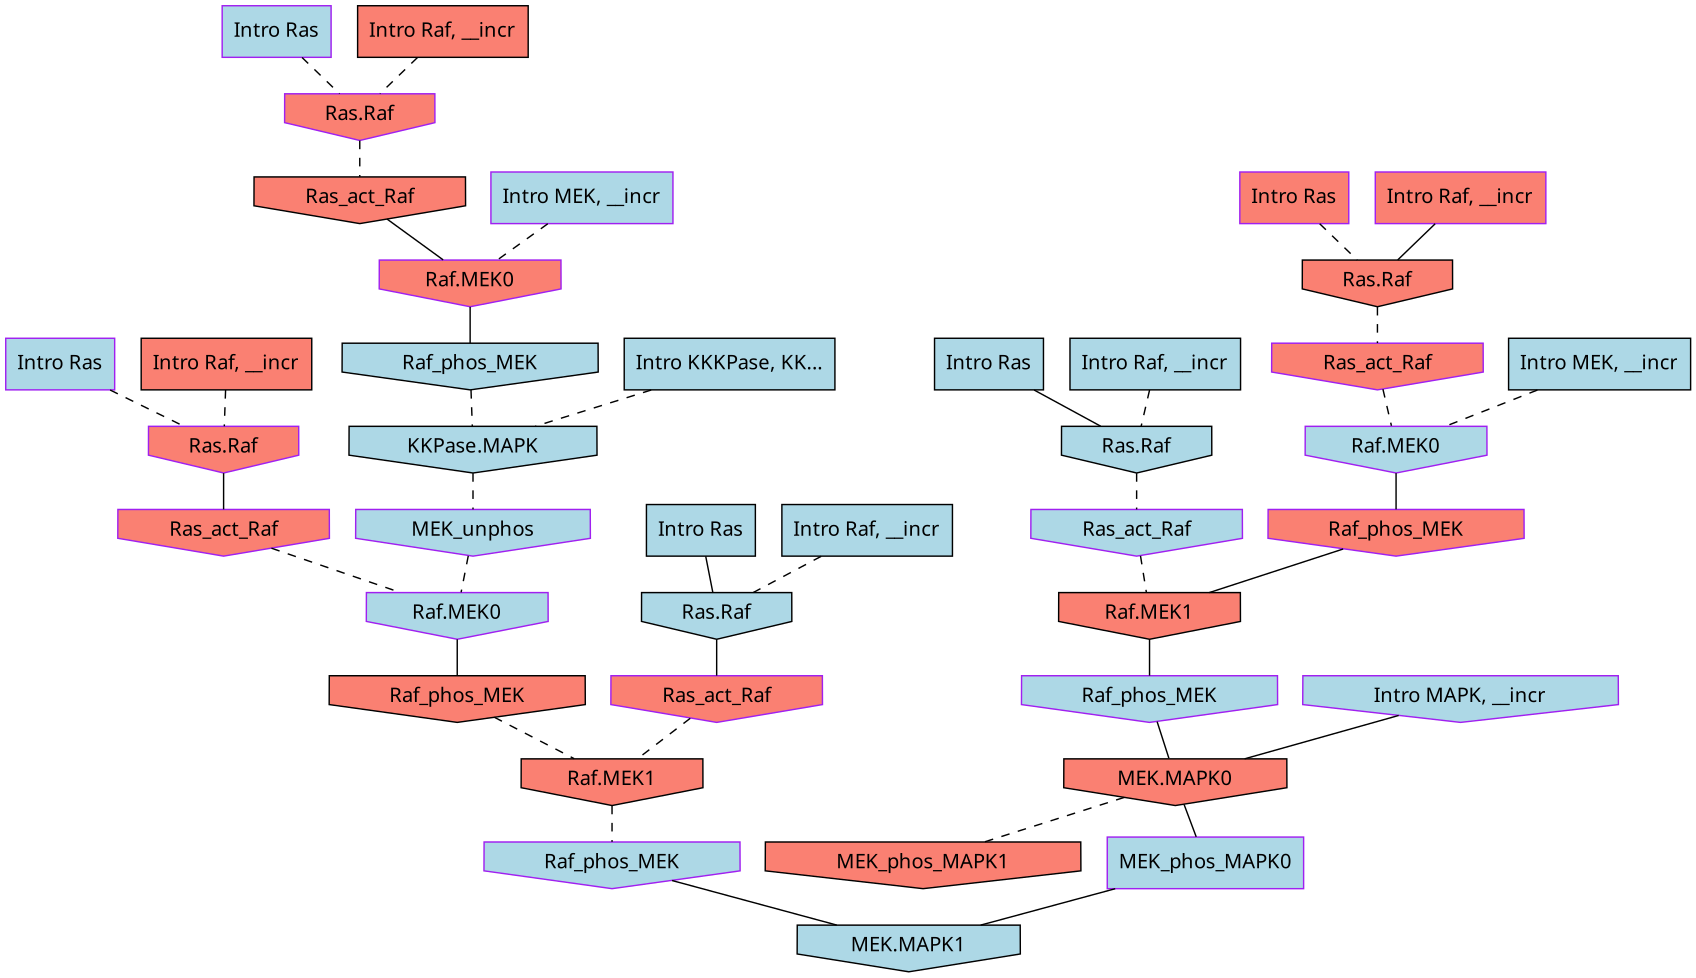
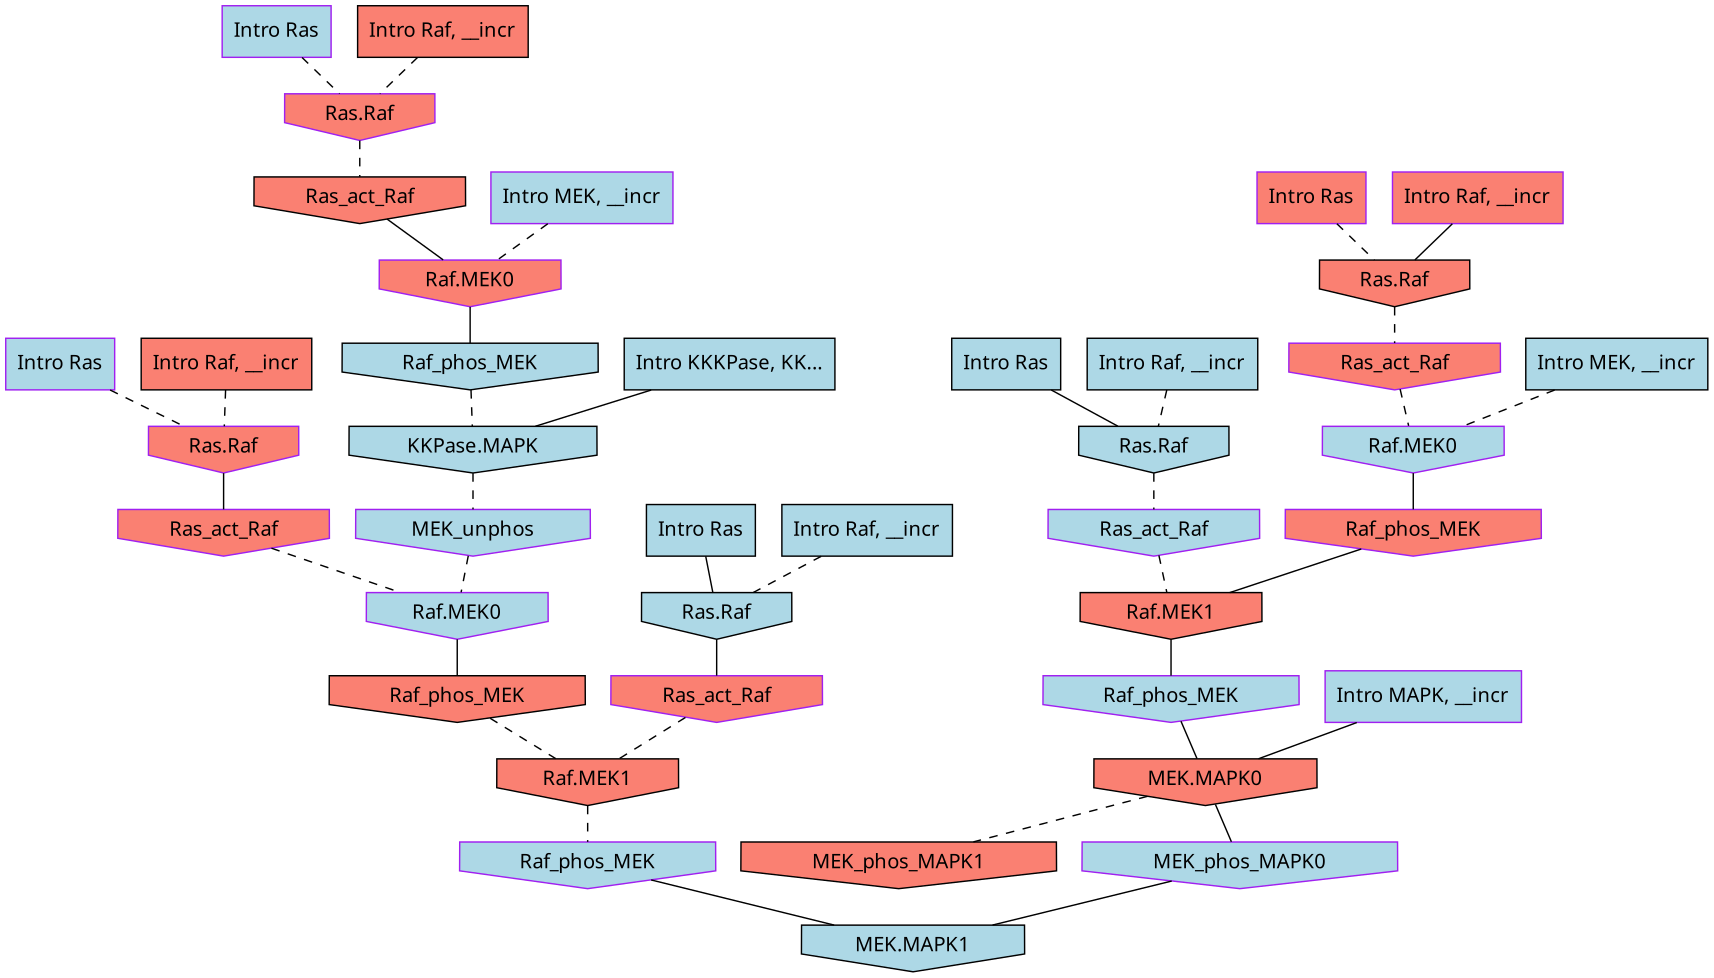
  digraph {
    fontname="Noto Sans"
    rankdir=TB
    ranksep=0.30
    node [color=purple fillcolor=lightblue fontname="Noto Sans" shape=invhouse style=filled]
    edge [color="0.000 0.000 0.000" dir=none fontname="Noto Sans" style=dashed]
    n1 [label="Intro Ras" shape=rectangle]
    n2 [fillcolor=salmon label="Ras.Raf"]
    n3 [fillcolor=salmon label=Ras_act_Raf]
    n4 [color=black label="Intro Ras" shape=rectangle]
    n5 [color=black label="Ras.Raf"]
    n6 [fillcolor=salmon label=Ras_act_Raf]
    n7 [label="Intro Ras" shape=rectangle]
    n8 [fillcolor=salmon label="Ras.Raf"]
    n9 [color=black fillcolor=salmon label=Ras_act_Raf]
    n10 [color=black label="Intro Ras" shape=rectangle]
    n11 [color=black label="Ras.Raf"]
    n12 [label=Ras_act_Raf]
    n13 [fillcolor=salmon label="Intro Ras" shape=rectangle]
    n14 [color=black fillcolor=salmon label="Ras.Raf"]
    n15 [fillcolor=salmon label=Ras_act_Raf]
    n16 [color=black fillcolor=salmon label="Intro Raf, __incr" shape=rectangle]
    n17 [color=black label="Intro Raf, __incr" shape=rectangle]
    n18 [color=black label="Intro Raf, __incr" shape=rectangle]
    n19 [color=black fillcolor=salmon label="Intro Raf, __incr" shape=rectangle]
    n20 [fillcolor=salmon label="Intro Raf, __incr" shape=rectangle]
    n21 [color=black label="Intro MEK, __incr" shape=rectangle]
    n22 [label="Raf.MEK0"]
    n23 [fillcolor=salmon label=Raf_phos_MEK]
    n24 [label="Intro MEK, __incr" shape=rectangle]
    n25 [fillcolor=salmon label="Raf.MEK0"]
    n26 [color=black label=Raf_phos_MEK]
-   n27 [label="Intro MAPK, __incr"]
+   n27 [label="Intro MAPK, __incr" shape=rectangle]
    n28 [color=black fillcolor=salmon label="MEK.MAPK0"]
-   n29 [label=MEK_phos_MAPK0 shape=box]
+   n29 [label=MEK_phos_MAPK0]
    n30 [color=black fillcolor=salmon label=MEK_phos_MAPK1]
    n31 [color=black label="Intro KKKPase, KK..." shape=rectangle]
    n32 [color=black label="KKPase.MAPK"]
    n33 [label=MEK_unphos]
    n34 [label="Raf.MEK0"]
    n35 [color=black fillcolor=salmon label=Raf_phos_MEK]
    n36 [color=black fillcolor=salmon label="Raf.MEK1"]
    n37 [label=Raf_phos_MEK]
    n38 [color=black fillcolor=salmon label="Raf.MEK1"]
    n39 [color=black label="MEK.MAPK1"]
    n40 [label=Raf_phos_MEK]
    n1 -> n2
    n2 -> n3 [style=solid]
    n3 -> n34
    n4 -> n5 [style=solid]
    n5 -> n6 [style=solid]
    n6 -> n36
    n7 -> n8
    n8 -> n9
    n9 -> n25 [style=solid]
    n10 -> n11 [style=solid]
    n11 -> n12
    n12 -> n38
    n13 -> n14
    n14 -> n15
    n15 -> n22
    n16 -> n2
    n17 -> n5
    n18 -> n11
    n19 -> n8
    n20 -> n14 [style=solid]
    n21 -> n22
    n22 -> n23 [style=solid]
    n23 -> n38 [style=solid]
    n24 -> n25
    n25 -> n26 [style=solid]
    n26 -> n32
    n27 -> n28 [style=solid]
    n28 -> n29 [style=solid]
    n28 -> n30
    n29 -> n39 [style=solid]
-   n31 -> n32
+   n31 -> n32 [style=solid]
    n32 -> n33
    n33 -> n34
    n34 -> n35 [style=solid]
    n35 -> n36
    n36 -> n37
    n37 -> n39 [style=solid]
    n38 -> n40 [style=solid]
    n40 -> n28 [style=solid]
  }
